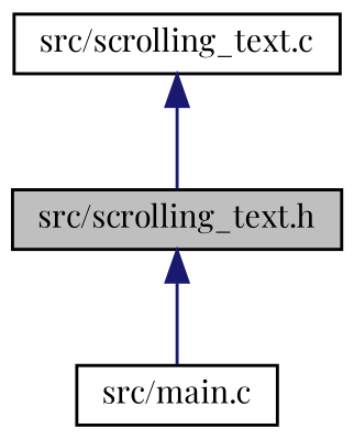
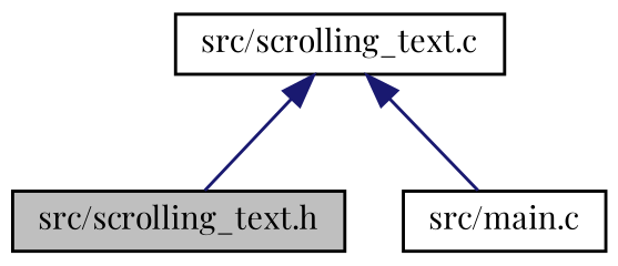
  digraph {
    fontname="Playfair Display"
    node [color=black fillcolor=white fontname="Playfair Display" fontsize=10 shape=record style=filled]
    edge [color=midnightblue dir=back fontname="Playfair Display" fontsize=10 labelfontname=Helvetica labelfontsize=10 style=solid]
    n1 [fillcolor=grey75 fontcolor=black height=0.2 label="src/scrolling_text.h" width=0.4]
    n2 [height=0.2 label="src/main.c" width=0.4]
    n3 [height=0.2 label="src/scrolling_text.c" width=0.4]
-   n1 -> n2
+   n3 -> n2
    n3 -> n1
  }
